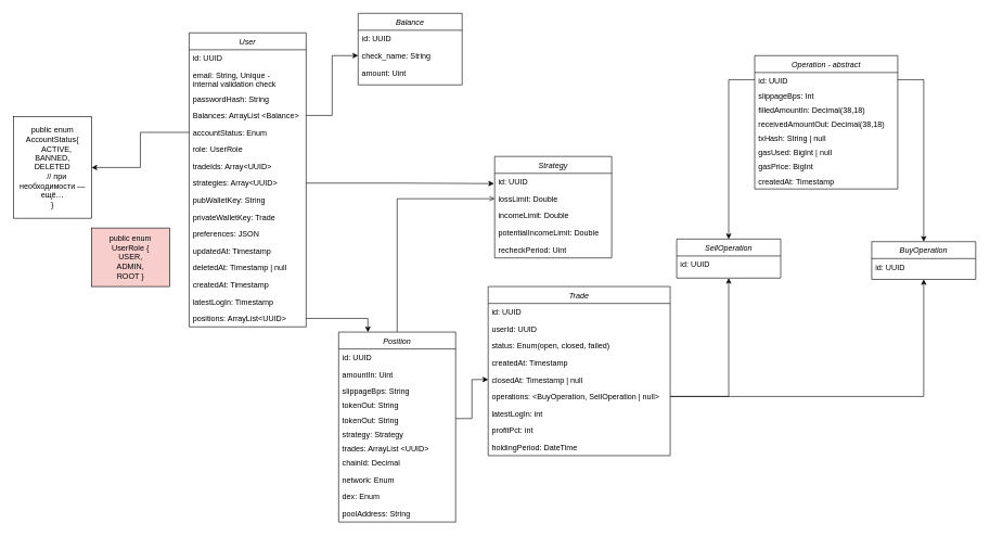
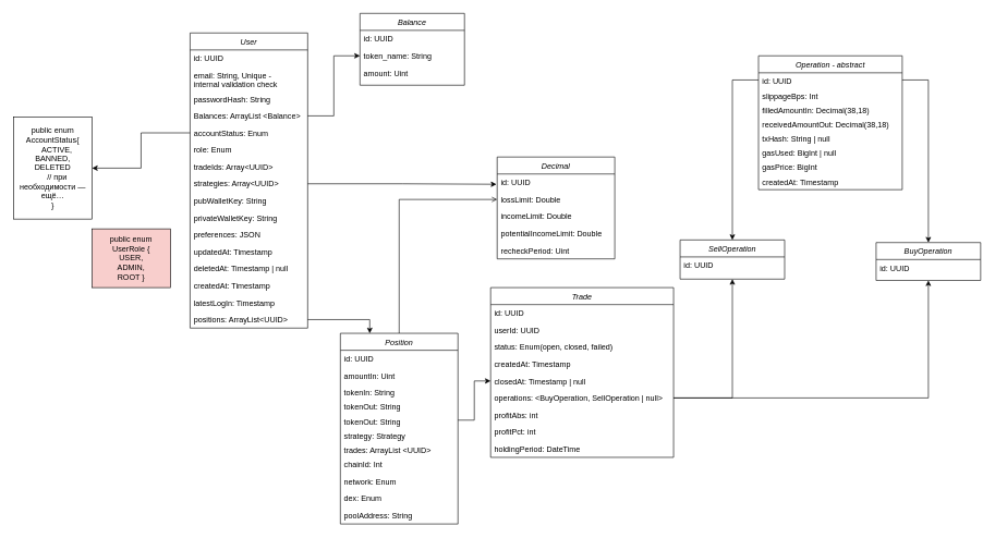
  <mxCell id="0" />
  <mxCell id="1" parent="0" />
  <mxCell id="2" value="User" style="swimlane;fontStyle=2;align=center;verticalAlign=top;childLayout=stackLayout;horizontal=1;startSize=26;horizontalStack=0;resizeParent=1;resizeLast=0;collapsible=1;marginBottom=0;rounded=0;shadow=0;strokeWidth=1;" parent="1" vertex="1"><mxGeometry x="290" y="50" width="180" height="452" as="geometry"><mxRectangle x="230" y="140" width="160" height="26" as="alternateBounds" /></mxGeometry></mxCell>
  <mxCell id="3" value="id: UUID" style="text;align=left;verticalAlign=top;spacingLeft=4;spacingRight=4;overflow=hidden;rotatable=0;points=[[0,0.5],[1,0.5]];portConstraint=eastwest;" parent="2" vertex="1"><mxGeometry y="26" width="180" height="26" as="geometry" /></mxCell>
  <mxCell id="4" value="email: String, Unique - &#10;internal validation check" style="text;align=left;verticalAlign=top;spacingLeft=4;spacingRight=4;overflow=hidden;rotatable=0;points=[[0,0.5],[1,0.5]];portConstraint=eastwest;rounded=0;shadow=0;html=0;" parent="2" vertex="1"><mxGeometry y="52" width="180" height="36" as="geometry" /></mxCell>
  <mxCell id="5" value="passwordHash: String" style="text;align=left;verticalAlign=top;spacingLeft=4;spacingRight=4;overflow=hidden;rotatable=0;points=[[0,0.5],[1,0.5]];portConstraint=eastwest;rounded=0;shadow=0;html=0;" parent="2" vertex="1"><mxGeometry y="88" width="180" height="26" as="geometry" /></mxCell>
  <mxCell id="6" value="Balances: ArrayList &lt;Balance&gt;" style="text;align=left;verticalAlign=top;spacingLeft=4;spacingRight=4;overflow=hidden;rotatable=0;points=[[0,0.5],[1,0.5]];portConstraint=eastwest;rounded=0;shadow=0;html=0;" parent="2" vertex="1"><mxGeometry y="114" width="180" height="26" as="geometry" /></mxCell>
  <mxCell id="7" value="accountStatus: Enum" style="text;align=left;verticalAlign=top;spacingLeft=4;spacingRight=4;overflow=hidden;rotatable=0;points=[[0,0.5],[1,0.5]];portConstraint=eastwest;rounded=0;shadow=0;html=0;" parent="2" vertex="1"><mxGeometry y="140" width="180" height="26" as="geometry" /></mxCell>
- <mxCell id="8" value="role: UserRole" style="text;align=left;verticalAlign=top;spacingLeft=4;spacingRight=4;overflow=hidden;rotatable=0;points=[[0,0.5],[1,0.5]];portConstraint=eastwest;rounded=0;shadow=0;html=0;" parent="2" vertex="1"><mxGeometry y="166" width="180" height="26" as="geometry" /></mxCell>
+ <mxCell id="8" value="role: Enum" style="text;align=left;verticalAlign=top;spacingLeft=4;spacingRight=4;overflow=hidden;rotatable=0;points=[[0,0.5],[1,0.5]];portConstraint=eastwest;rounded=0;shadow=0;html=0;" parent="2" vertex="1"><mxGeometry y="166" width="180" height="26" as="geometry" /></mxCell>
  <mxCell id="9" value="tradeIds: Array&lt;UUID&gt;" style="text;align=left;verticalAlign=top;spacingLeft=4;spacingRight=4;overflow=hidden;rotatable=0;points=[[0,0.5],[1,0.5]];portConstraint=eastwest;rounded=0;shadow=0;html=0;" parent="2" vertex="1"><mxGeometry y="192" width="180" height="26" as="geometry" /></mxCell>
  <mxCell id="10" value="strategies: Array&lt;UUID&gt;" style="text;align=left;verticalAlign=top;spacingLeft=4;spacingRight=4;overflow=hidden;rotatable=0;points=[[0,0.5],[1,0.5]];portConstraint=eastwest;rounded=0;shadow=0;html=0;" parent="2" vertex="1"><mxGeometry y="218" width="180" height="26" as="geometry" /></mxCell>
  <mxCell id="11" value="pubWalletKey: String" style="text;align=left;verticalAlign=top;spacingLeft=4;spacingRight=4;overflow=hidden;rotatable=0;points=[[0,0.5],[1,0.5]];portConstraint=eastwest;rounded=0;shadow=0;html=0;" parent="2" vertex="1"><mxGeometry y="244" width="180" height="26" as="geometry" /></mxCell>
- <mxCell id="12" value="privateWalletKey: Trade" style="text;align=left;verticalAlign=top;spacingLeft=4;spacingRight=4;overflow=hidden;rotatable=0;points=[[0,0.5],[1,0.5]];portConstraint=eastwest;rounded=0;shadow=0;html=0;" vertex="1" parent="2"><mxGeometry y="270" width="180" height="26" as="geometry" /></mxCell>
+ <mxCell id="12" value="privateWalletKey: String" style="text;align=left;verticalAlign=top;spacingLeft=4;spacingRight=4;overflow=hidden;rotatable=0;points=[[0,0.5],[1,0.5]];portConstraint=eastwest;rounded=0;shadow=0;html=0;" vertex="1" parent="2"><mxGeometry y="270" width="180" height="26" as="geometry" /></mxCell>
  <mxCell id="13" value="preferences: JSON" style="text;align=left;verticalAlign=top;spacingLeft=4;spacingRight=4;overflow=hidden;rotatable=0;points=[[0,0.5],[1,0.5]];portConstraint=eastwest;rounded=0;shadow=0;html=0;" parent="2" vertex="1"><mxGeometry y="296" width="180" height="26" as="geometry" /></mxCell>
  <mxCell id="14" value="updatedAt: Timestamp" style="text;align=left;verticalAlign=top;spacingLeft=4;spacingRight=4;overflow=hidden;rotatable=0;points=[[0,0.5],[1,0.5]];portConstraint=eastwest;rounded=0;shadow=0;html=0;" parent="2" vertex="1"><mxGeometry y="322" width="180" height="26" as="geometry" /></mxCell>
  <mxCell id="15" value="deletedAt: Timestamp | null" style="text;align=left;verticalAlign=top;spacingLeft=4;spacingRight=4;overflow=hidden;rotatable=0;points=[[0,0.5],[1,0.5]];portConstraint=eastwest;rounded=0;shadow=0;html=0;" parent="2" vertex="1"><mxGeometry y="348" width="180" height="26" as="geometry" /></mxCell>
  <mxCell id="16" value="createdAt: Timestamp" style="text;align=left;verticalAlign=top;spacingLeft=4;spacingRight=4;overflow=hidden;rotatable=0;points=[[0,0.5],[1,0.5]];portConstraint=eastwest;rounded=0;shadow=0;html=0;" parent="2" vertex="1"><mxGeometry y="374" width="180" height="26" as="geometry" /></mxCell>
  <mxCell id="17" value="latestLogIn: Timestamp" style="text;align=left;verticalAlign=top;spacingLeft=4;spacingRight=4;overflow=hidden;rotatable=0;points=[[0,0.5],[1,0.5]];portConstraint=eastwest;rounded=0;shadow=0;html=0;" parent="2" vertex="1"><mxGeometry y="400" width="180" height="26" as="geometry" /></mxCell>
  <mxCell id="18" value="positions: ArrayList&lt;UUID&gt;" style="text;align=left;verticalAlign=top;spacingLeft=4;spacingRight=4;overflow=hidden;rotatable=0;points=[[0,0.5],[1,0.5]];portConstraint=eastwest;rounded=0;shadow=0;html=0;" vertex="1" parent="2"><mxGeometry y="426" width="180" height="26" as="geometry" /></mxCell>
  <mxCell id="19" value="&lt;span style=&quot;text-align: left;&quot;&gt;public enum AccountStatus{&lt;/span&gt;&lt;br style=&quot;text-align: left;&quot;&gt;&lt;span style=&quot;text-align: left;&quot;&gt;&amp;nbsp; &amp;nbsp; ACTIVE,&lt;/span&gt;&lt;div&gt;BANNED,&lt;/div&gt;&lt;div&gt;&lt;div style=&quot;text-align: center;&quot;&gt;DELETED&lt;/div&gt;&lt;span style=&quot;text-align: left;&quot;&gt;&amp;nbsp; &amp;nbsp; // при необходимости — ещё…&lt;/span&gt;&lt;br style=&quot;text-align: left;&quot;&gt;&lt;span style=&quot;text-align: left;&quot;&gt;}&lt;/span&gt;&lt;/div&gt;" style="rounded=0;whiteSpace=wrap;html=1;" parent="1" vertex="1"><mxGeometry x="20" y="179" width="120" height="156" as="geometry" /></mxCell>
  <mxCell id="20" style="edgeStyle=orthogonalEdgeStyle;rounded=0;orthogonalLoop=1;jettySize=auto;html=1;exitX=0;exitY=0.5;exitDx=0;exitDy=0;entryX=1;entryY=0.5;entryDx=0;entryDy=0;" parent="1" source="7" target="19" edge="1"><mxGeometry relative="1" as="geometry" /></mxCell>
  <mxCell id="21" value="public enum UserRole {&lt;div&gt;USER,&lt;/div&gt;&lt;div&gt;ADMIN,&lt;/div&gt;&lt;div&gt;ROOT }&lt;/div&gt;" style="rounded=0;whiteSpace=wrap;html=1;fillColor=#f8cecc;" parent="1" vertex="1"><mxGeometry x="140" y="350" width="120" height="90" as="geometry" /></mxCell>
  <mxCell id="22" value="Trade" style="swimlane;fontStyle=2;align=center;verticalAlign=top;childLayout=stackLayout;horizontal=1;startSize=26;horizontalStack=0;resizeParent=1;resizeLast=0;collapsible=1;marginBottom=0;rounded=0;shadow=0;strokeWidth=1;" parent="1" vertex="1"><mxGeometry x="750" y="440" width="280" height="260" as="geometry"><mxRectangle x="230" y="140" width="160" height="26" as="alternateBounds" /></mxGeometry></mxCell>
  <mxCell id="23" value="id: UUID" style="text;align=left;verticalAlign=top;spacingLeft=4;spacingRight=4;overflow=hidden;rotatable=0;points=[[0,0.5],[1,0.5]];portConstraint=eastwest;" parent="22" vertex="1"><mxGeometry y="26" width="280" height="26" as="geometry" /></mxCell>
  <mxCell id="24" value="userId: UUID" style="text;align=left;verticalAlign=top;spacingLeft=4;spacingRight=4;overflow=hidden;rotatable=0;points=[[0,0.5],[1,0.5]];portConstraint=eastwest;" parent="22" vertex="1"><mxGeometry y="52" width="280" height="26" as="geometry" /></mxCell>
  <mxCell id="25" value="status: Enum(open, closed, failed)" style="text;align=left;verticalAlign=top;spacingLeft=4;spacingRight=4;overflow=hidden;rotatable=0;points=[[0,0.5],[1,0.5]];portConstraint=eastwest;" parent="22" vertex="1"><mxGeometry y="78" width="280" height="26" as="geometry" /></mxCell>
  <mxCell id="26" value="createdAt: Timestamp" style="text;align=left;verticalAlign=top;spacingLeft=4;spacingRight=4;overflow=hidden;rotatable=0;points=[[0,0.5],[1,0.5]];portConstraint=eastwest;" parent="22" vertex="1"><mxGeometry y="104" width="280" height="26" as="geometry" /></mxCell>
  <mxCell id="27" value="closedAt: Timestamp | null" style="text;align=left;verticalAlign=top;spacingLeft=4;spacingRight=4;overflow=hidden;rotatable=0;points=[[0,0.5],[1,0.5]];portConstraint=eastwest;" parent="22" vertex="1"><mxGeometry y="130" width="280" height="26" as="geometry" /></mxCell>
  <mxCell id="28" value="operations: &lt;BuyOperation, SellOperation | null&gt;" style="text;align=left;verticalAlign=top;spacingLeft=4;spacingRight=4;overflow=hidden;rotatable=0;points=[[0,0.5],[1,0.5]];portConstraint=eastwest;" vertex="1" parent="22"><mxGeometry y="156" width="280" height="26" as="geometry" /></mxCell>
- <mxCell id="29" value="latestLogIn: int" style="text;align=left;verticalAlign=top;spacingLeft=4;spacingRight=4;overflow=hidden;rotatable=0;points=[[0,0.5],[1,0.5]];portConstraint=eastwest;" vertex="1" parent="22"><mxGeometry y="182" width="280" height="26" as="geometry" /></mxCell>
+ <mxCell id="29" value="profitAbs: int" style="text;align=left;verticalAlign=top;spacingLeft=4;spacingRight=4;overflow=hidden;rotatable=0;points=[[0,0.5],[1,0.5]];portConstraint=eastwest;" vertex="1" parent="22"><mxGeometry y="182" width="280" height="26" as="geometry" /></mxCell>
  <mxCell id="30" value="profitPct: int" style="text;align=left;verticalAlign=top;spacingLeft=4;spacingRight=4;overflow=hidden;rotatable=0;points=[[0,0.5],[1,0.5]];portConstraint=eastwest;" vertex="1" parent="22"><mxGeometry y="208" width="280" height="26" as="geometry" /></mxCell>
  <mxCell id="31" value="holdingPeriod: DateTime" style="text;align=left;verticalAlign=top;spacingLeft=4;spacingRight=4;overflow=hidden;rotatable=0;points=[[0,0.5],[1,0.5]];portConstraint=eastwest;" vertex="1" parent="22"><mxGeometry y="234" width="280" height="26" as="geometry" /></mxCell>
- <mxCell id="32" value="Strategy" style="swimlane;fontStyle=2;align=center;verticalAlign=top;childLayout=stackLayout;horizontal=1;startSize=26;horizontalStack=0;resizeParent=1;resizeLast=0;collapsible=1;marginBottom=0;rounded=0;shadow=0;strokeWidth=1;" parent="1" vertex="1"><mxGeometry x="760" y="240" width="180" height="156" as="geometry"><mxRectangle x="230" y="140" width="160" height="26" as="alternateBounds" /></mxGeometry></mxCell>
+ <mxCell id="32" value="Decimal" style="swimlane;fontStyle=2;align=center;verticalAlign=top;childLayout=stackLayout;horizontal=1;startSize=26;horizontalStack=0;resizeParent=1;resizeLast=0;collapsible=1;marginBottom=0;rounded=0;shadow=0;strokeWidth=1;" parent="1" vertex="1"><mxGeometry x="760" y="240" width="180" height="156" as="geometry"><mxRectangle x="230" y="140" width="160" height="26" as="alternateBounds" /></mxGeometry></mxCell>
  <mxCell id="33" value="id: UUID" style="text;align=left;verticalAlign=top;spacingLeft=4;spacingRight=4;overflow=hidden;rotatable=0;points=[[0,0.5],[1,0.5]];portConstraint=eastwest;" parent="32" vertex="1"><mxGeometry y="26" width="180" height="26" as="geometry" /></mxCell>
  <mxCell id="34" value="lossLimit: Double" style="text;align=left;verticalAlign=top;spacingLeft=4;spacingRight=4;overflow=hidden;rotatable=0;points=[[0,0.5],[1,0.5]];portConstraint=eastwest;" vertex="1" parent="32"><mxGeometry y="52" width="180" height="26" as="geometry" /></mxCell>
  <mxCell id="35" value="incomeLimit: Double" style="text;align=left;verticalAlign=top;spacingLeft=4;spacingRight=4;overflow=hidden;rotatable=0;points=[[0,0.5],[1,0.5]];portConstraint=eastwest;" vertex="1" parent="32"><mxGeometry y="78" width="180" height="26" as="geometry" /></mxCell>
  <mxCell id="36" value="potentialIncomeLimit: Double" style="text;align=left;verticalAlign=top;spacingLeft=4;spacingRight=4;overflow=hidden;rotatable=0;points=[[0,0.5],[1,0.5]];portConstraint=eastwest;" vertex="1" parent="32"><mxGeometry y="104" width="180" height="26" as="geometry" /></mxCell>
  <mxCell id="37" value="recheckPeriod: Uint" style="text;align=left;verticalAlign=top;spacingLeft=4;spacingRight=4;overflow=hidden;rotatable=0;points=[[0,0.5],[1,0.5]];portConstraint=eastwest;" vertex="1" parent="32"><mxGeometry y="130" width="180" height="26" as="geometry" /></mxCell>
  <mxCell id="38" style="edgeStyle=orthogonalEdgeStyle;rounded=0;orthogonalLoop=1;jettySize=auto;html=1;exitX=1;exitY=0.5;exitDx=0;exitDy=0;entryX=-0.006;entryY=0.606;entryDx=0;entryDy=0;entryPerimeter=0;" parent="1" source="10" target="33" edge="1"><mxGeometry relative="1" as="geometry" /></mxCell>
  <mxCell id="39" value="Balance" style="swimlane;fontStyle=2;align=center;verticalAlign=top;childLayout=stackLayout;horizontal=1;startSize=26;horizontalStack=0;resizeParent=1;resizeLast=0;collapsible=1;marginBottom=0;rounded=0;shadow=0;strokeWidth=1;" vertex="1" parent="1"><mxGeometry x="550" y="20" width="160" height="110" as="geometry"><mxRectangle x="230" y="140" width="160" height="26" as="alternateBounds" /></mxGeometry></mxCell>
  <mxCell id="40" value="id: UUID" style="text;align=left;verticalAlign=top;spacingLeft=4;spacingRight=4;overflow=hidden;rotatable=0;points=[[0,0.5],[1,0.5]];portConstraint=eastwest;" vertex="1" parent="39"><mxGeometry y="26" width="160" height="26" as="geometry" /></mxCell>
- <mxCell id="41" value="check_name: String" style="text;align=left;verticalAlign=top;spacingLeft=4;spacingRight=4;overflow=hidden;rotatable=0;points=[[0,0.5],[1,0.5]];portConstraint=eastwest;" vertex="1" parent="39"><mxGeometry y="52" width="160" height="26" as="geometry" /></mxCell>
+ <mxCell id="41" value="token_name: String" style="text;align=left;verticalAlign=top;spacingLeft=4;spacingRight=4;overflow=hidden;rotatable=0;points=[[0,0.5],[1,0.5]];portConstraint=eastwest;" vertex="1" parent="39"><mxGeometry y="52" width="160" height="26" as="geometry" /></mxCell>
  <mxCell id="42" value="amount: Uint" style="text;align=left;verticalAlign=top;spacingLeft=4;spacingRight=4;overflow=hidden;rotatable=0;points=[[0,0.5],[1,0.5]];portConstraint=eastwest;" vertex="1" parent="39"><mxGeometry y="78" width="160" height="26" as="geometry" /></mxCell>
  <mxCell id="43" style="edgeStyle=orthogonalEdgeStyle;rounded=0;orthogonalLoop=1;jettySize=auto;html=1;exitX=1;exitY=0.5;exitDx=0;exitDy=0;entryX=0;entryY=0.5;entryDx=0;entryDy=0;" edge="1" parent="1" source="6" target="41"><mxGeometry relative="1" as="geometry" /></mxCell>
  <mxCell id="44" value="Operation - abstract" style="swimlane;fontStyle=2;align=center;verticalAlign=top;childLayout=stackLayout;horizontal=1;startSize=26;horizontalStack=0;resizeParent=1;resizeLast=0;collapsible=1;marginBottom=0;rounded=0;shadow=0;strokeWidth=1;" vertex="1" parent="1"><mxGeometry x="1160" y="85" width="220" height="205" as="geometry"><mxRectangle x="230" y="140" width="160" height="26" as="alternateBounds" /></mxGeometry></mxCell>
  <mxCell id="45" value="id: UUID" style="text;align=left;verticalAlign=top;spacingLeft=4;spacingRight=4;overflow=hidden;rotatable=0;points=[[0,0.5],[1,0.5]];portConstraint=eastwest;" vertex="1" parent="44"><mxGeometry y="26" width="220" height="22" as="geometry" /></mxCell>
  <mxCell id="46" value="slippageBps: Int" style="text;align=left;verticalAlign=top;spacingLeft=4;spacingRight=4;overflow=hidden;rotatable=0;points=[[0,0.5],[1,0.5]];portConstraint=eastwest;" vertex="1" parent="44"><mxGeometry y="48" width="220" height="22" as="geometry" /></mxCell>
  <mxCell id="47" value="filledAmountIn: Decimal(38,18)" style="text;align=left;verticalAlign=top;spacingLeft=4;spacingRight=4;overflow=hidden;rotatable=0;points=[[0,0.5],[1,0.5]];portConstraint=eastwest;" vertex="1" parent="44"><mxGeometry y="70" width="220" height="22" as="geometry" /></mxCell>
  <mxCell id="48" value="receivedAmountOut: Decimal(38,18)" style="text;align=left;verticalAlign=top;spacingLeft=4;spacingRight=4;overflow=hidden;rotatable=0;points=[[0,0.5],[1,0.5]];portConstraint=eastwest;" vertex="1" parent="44"><mxGeometry y="92" width="220" height="22" as="geometry" /></mxCell>
  <mxCell id="49" value="txHash: String | null" style="text;align=left;verticalAlign=top;spacingLeft=4;spacingRight=4;overflow=hidden;rotatable=0;points=[[0,0.5],[1,0.5]];portConstraint=eastwest;" vertex="1" parent="44"><mxGeometry y="114" width="220" height="22" as="geometry" /></mxCell>
  <mxCell id="50" value="gasUsed: BigInt | null" style="text;align=left;verticalAlign=top;spacingLeft=4;spacingRight=4;overflow=hidden;rotatable=0;points=[[0,0.5],[1,0.5]];portConstraint=eastwest;" vertex="1" parent="44"><mxGeometry y="136" width="220" height="22" as="geometry" /></mxCell>
  <mxCell id="51" value="gasPrice: BigInt" style="text;align=left;verticalAlign=top;spacingLeft=4;spacingRight=4;overflow=hidden;rotatable=0;points=[[0,0.5],[1,0.5]];portConstraint=eastwest;" vertex="1" parent="44"><mxGeometry y="158" width="220" height="22" as="geometry" /></mxCell>
  <mxCell id="52" value="createdAt: Timestamp" style="text;align=left;verticalAlign=top;spacingLeft=4;spacingRight=4;overflow=hidden;rotatable=0;points=[[0,0.5],[1,0.5]];portConstraint=eastwest;" vertex="1" parent="44"><mxGeometry y="180" width="220" height="22" as="geometry" /></mxCell>
  <mxCell id="53" value="SellOperation" style="swimlane;fontStyle=2;align=center;verticalAlign=top;childLayout=stackLayout;horizontal=1;startSize=26;horizontalStack=0;resizeParent=1;resizeLast=0;collapsible=1;marginBottom=0;rounded=0;shadow=0;strokeWidth=1;" vertex="1" parent="1"><mxGeometry x="1040" y="367" width="160" height="60" as="geometry"><mxRectangle x="230" y="140" width="160" height="26" as="alternateBounds" /></mxGeometry></mxCell>
  <mxCell id="54" value="id: UUID" style="text;align=left;verticalAlign=top;spacingLeft=4;spacingRight=4;overflow=hidden;rotatable=0;points=[[0,0.5],[1,0.5]];portConstraint=eastwest;" vertex="1" parent="53"><mxGeometry y="26" width="160" height="24" as="geometry" /></mxCell>
  <mxCell id="55" value="BuyOperation" style="swimlane;fontStyle=2;align=center;verticalAlign=top;childLayout=stackLayout;horizontal=1;startSize=26;horizontalStack=0;resizeParent=1;resizeLast=0;collapsible=1;marginBottom=0;rounded=0;shadow=0;strokeWidth=1;" vertex="1" parent="1"><mxGeometry x="1340" y="371" width="160" height="58" as="geometry"><mxRectangle x="230" y="140" width="160" height="26" as="alternateBounds" /></mxGeometry></mxCell>
  <mxCell id="56" value="id: UUID" style="text;align=left;verticalAlign=top;spacingLeft=4;spacingRight=4;overflow=hidden;rotatable=0;points=[[0,0.5],[1,0.5]];portConstraint=eastwest;" vertex="1" parent="55"><mxGeometry y="26" width="160" height="26" as="geometry" /></mxCell>
  <mxCell id="57" style="edgeStyle=orthogonalEdgeStyle;rounded=0;orthogonalLoop=1;jettySize=auto;html=1;exitX=0;exitY=0.5;exitDx=0;exitDy=0;entryX=0.5;entryY=0;entryDx=0;entryDy=0;" edge="1" parent="1" source="45" target="53"><mxGeometry relative="1" as="geometry" /></mxCell>
  <mxCell id="58" style="edgeStyle=orthogonalEdgeStyle;rounded=0;orthogonalLoop=1;jettySize=auto;html=1;exitX=1;exitY=0.5;exitDx=0;exitDy=0;entryX=0.5;entryY=0;entryDx=0;entryDy=0;" edge="1" parent="1" source="45" target="55"><mxGeometry relative="1" as="geometry" /></mxCell>
  <mxCell id="59" style="edgeStyle=orthogonalEdgeStyle;rounded=0;orthogonalLoop=1;jettySize=auto;html=1;exitX=1;exitY=0.5;exitDx=0;exitDy=0;entryX=0.5;entryY=1;entryDx=0;entryDy=0;" edge="1" parent="1" source="28" target="53"><mxGeometry relative="1" as="geometry" /></mxCell>
  <mxCell id="60" style="edgeStyle=orthogonalEdgeStyle;rounded=0;orthogonalLoop=1;jettySize=auto;html=1;exitX=1;exitY=0.5;exitDx=0;exitDy=0;entryX=0.5;entryY=1;entryDx=0;entryDy=0;" edge="1" parent="1" source="28" target="55"><mxGeometry relative="1" as="geometry" /></mxCell>
  <mxCell id="61" style="edgeStyle=orthogonalEdgeStyle;rounded=0;orthogonalLoop=1;jettySize=auto;html=1;exitX=0.5;exitY=0;exitDx=0;exitDy=0;entryX=0;entryY=0.5;entryDx=0;entryDy=0;endArrow=open;" edge="1" parent="1" source="62" target="34"><mxGeometry relative="1" as="geometry" /></mxCell>
  <mxCell id="62" value="Position" style="swimlane;fontStyle=2;align=center;verticalAlign=top;childLayout=stackLayout;horizontal=1;startSize=26;horizontalStack=0;resizeParent=1;resizeLast=0;collapsible=1;marginBottom=0;rounded=0;shadow=0;strokeWidth=1;" vertex="1" parent="1"><mxGeometry x="520" y="510" width="180" height="292" as="geometry"><mxRectangle x="230" y="140" width="160" height="26" as="alternateBounds" /></mxGeometry></mxCell>
  <mxCell id="63" value="id: UUID" style="text;align=left;verticalAlign=top;spacingLeft=4;spacingRight=4;overflow=hidden;rotatable=0;points=[[0,0.5],[1,0.5]];portConstraint=eastwest;" vertex="1" parent="62"><mxGeometry y="26" width="180" height="26" as="geometry" /></mxCell>
  <mxCell id="64" value="amountIn: Uint" style="text;align=left;verticalAlign=top;spacingLeft=4;spacingRight=4;overflow=hidden;rotatable=0;points=[[0,0.5],[1,0.5]];portConstraint=eastwest;" vertex="1" parent="62"><mxGeometry y="52" width="180" height="26" as="geometry" /></mxCell>
- <mxCell id="65" value="slippageBps: String" style="text;align=left;verticalAlign=top;spacingLeft=4;spacingRight=4;overflow=hidden;rotatable=0;points=[[0,0.5],[1,0.5]];portConstraint=eastwest;" vertex="1" parent="62"><mxGeometry y="78" width="180" height="22" as="geometry" /></mxCell>
+ <mxCell id="65" value="tokenIn: String" style="text;align=left;verticalAlign=top;spacingLeft=4;spacingRight=4;overflow=hidden;rotatable=0;points=[[0,0.5],[1,0.5]];portConstraint=eastwest;" vertex="1" parent="62"><mxGeometry y="78" width="180" height="22" as="geometry" /></mxCell>
  <mxCell id="66" value="tokenOut: String" style="text;align=left;verticalAlign=top;spacingLeft=4;spacingRight=4;overflow=hidden;rotatable=0;points=[[0,0.5],[1,0.5]];portConstraint=eastwest;" vertex="1" parent="62"><mxGeometry y="100" width="180" height="22" as="geometry" /></mxCell>
  <mxCell id="67" value="tokenOut: String" style="text;align=left;verticalAlign=top;spacingLeft=4;spacingRight=4;overflow=hidden;rotatable=0;points=[[0,0.5],[1,0.5]];portConstraint=eastwest;" vertex="1" parent="62"><mxGeometry y="122" width="180" height="22" as="geometry" /></mxCell>
  <mxCell id="68" value="strategy: Strategy" style="text;align=left;verticalAlign=top;spacingLeft=4;spacingRight=4;overflow=hidden;rotatable=0;points=[[0,0.5],[1,0.5]];portConstraint=eastwest;" vertex="1" parent="62"><mxGeometry y="144" width="180" height="22" as="geometry" /></mxCell>
  <mxCell id="69" value="trades: ArrayList &lt;UUID&gt;" style="text;align=left;verticalAlign=top;spacingLeft=4;spacingRight=4;overflow=hidden;rotatable=0;points=[[0,0.5],[1,0.5]];portConstraint=eastwest;" vertex="1" parent="62"><mxGeometry y="166" width="180" height="22" as="geometry" /></mxCell>
- <mxCell id="70" value="chainId: Decimal" style="text;align=left;verticalAlign=top;spacingLeft=4;spacingRight=4;overflow=hidden;rotatable=0;points=[[0,0.5],[1,0.5]];portConstraint=eastwest;" parent="62" vertex="1"><mxGeometry y="188" width="180" height="26" as="geometry" /></mxCell>
+ <mxCell id="70" value="chainId: Int" style="text;align=left;verticalAlign=top;spacingLeft=4;spacingRight=4;overflow=hidden;rotatable=0;points=[[0,0.5],[1,0.5]];portConstraint=eastwest;" parent="62" vertex="1"><mxGeometry y="188" width="180" height="26" as="geometry" /></mxCell>
  <mxCell id="71" value="network: Enum" style="text;align=left;verticalAlign=top;spacingLeft=4;spacingRight=4;overflow=hidden;rotatable=0;points=[[0,0.5],[1,0.5]];portConstraint=eastwest;" vertex="1" parent="62"><mxGeometry y="214" width="180" height="26" as="geometry" /></mxCell>
  <mxCell id="72" value="dex: Enum" style="text;align=left;verticalAlign=top;spacingLeft=4;spacingRight=4;overflow=hidden;rotatable=0;points=[[0,0.5],[1,0.5]];portConstraint=eastwest;" parent="62" vertex="1"><mxGeometry y="240" width="180" height="26" as="geometry" /></mxCell>
  <mxCell id="73" value="poolAddress: String" style="text;align=left;verticalAlign=top;spacingLeft=4;spacingRight=4;overflow=hidden;rotatable=0;points=[[0,0.5],[1,0.5]];portConstraint=eastwest;" parent="62" vertex="1"><mxGeometry y="266" width="180" height="26" as="geometry" /></mxCell>
  <mxCell id="74" style="edgeStyle=orthogonalEdgeStyle;rounded=0;orthogonalLoop=1;jettySize=auto;html=1;exitX=1;exitY=0.5;exitDx=0;exitDy=0;entryX=0.25;entryY=0;entryDx=0;entryDy=0;" edge="1" parent="1" source="18" target="62"><mxGeometry relative="1" as="geometry" /></mxCell>
  <mxCell id="75" style="edgeStyle=orthogonalEdgeStyle;rounded=0;orthogonalLoop=1;jettySize=auto;html=1;exitX=1;exitY=0.5;exitDx=0;exitDy=0;entryX=0;entryY=0.5;entryDx=0;entryDy=0;" edge="1" parent="1" source="67" target="27"><mxGeometry relative="1" as="geometry" /></mxCell>
